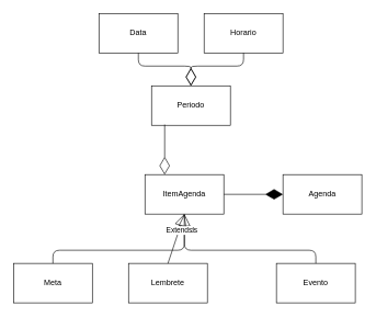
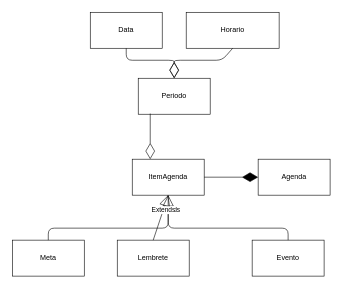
  <mxCell id="0" />
  <mxCell id="1" parent="0" />
  <mxCell id="2" value="Periodo" style="rounded=0;whiteSpace=wrap;html=1;" vertex="1" parent="1"><mxGeometry x="230" y="130" width="120" height="60" as="geometry" /></mxCell>
  <mxCell id="3" value="Data&lt;br&gt;" style="rounded=0;whiteSpace=wrap;html=1;" vertex="1" parent="1"><mxGeometry x="150" y="20" width="120" height="60" as="geometry" /></mxCell>
- <mxCell id="4" value="Horario" style="rounded=0;whiteSpace=wrap;html=1;" vertex="1" parent="1"><mxGeometry x="310" y="20" width="120" height="60" as="geometry" /></mxCell>
+ <mxCell id="4" value="Horario" style="rounded=0;whiteSpace=wrap;html=1;" vertex="1" parent="1"><mxGeometry x="310" y="20" width="155" height="60" as="geometry" /></mxCell>
  <mxCell id="5" value="Agenda" style="rounded=0;whiteSpace=wrap;html=1;" vertex="1" parent="1"><mxGeometry x="430" y="265" width="120" height="60" as="geometry" /></mxCell>
  <mxCell id="6" value="ItemAgenda&lt;br&gt;" style="rounded=0;whiteSpace=wrap;html=1;" vertex="1" parent="1"><mxGeometry x="220" y="265" width="120" height="60" as="geometry" /></mxCell>
  <mxCell id="7" value="Meta" style="rounded=0;whiteSpace=wrap;html=1;" vertex="1" parent="1"><mxGeometry x="20" y="400" width="120" height="60" as="geometry" /></mxCell>
  <mxCell id="8" value="Lembrete" style="rounded=0;whiteSpace=wrap;html=1;" vertex="1" parent="1"><mxGeometry x="195" y="400" width="120" height="60" as="geometry" /></mxCell>
  <mxCell id="9" value="Evento" style="rounded=0;whiteSpace=wrap;html=1;" vertex="1" parent="1"><mxGeometry x="420" y="400" width="120" height="60" as="geometry" /></mxCell>
  <mxCell id="10" value="" style="endArrow=diamondThin;endFill=0;endSize=24;html=1;exitX=0.5;exitY=1;exitDx=0;exitDy=0;entryX=0.5;entryY=0;entryDx=0;entryDy=0;" edge="1" parent="1" source="3" target="2"><mxGeometry width="160" relative="1" as="geometry"><mxPoint x="20" y="480" as="sourcePoint" /><mxPoint x="180" y="480" as="targetPoint" /><Array as="points"><mxPoint x="210" y="100" /><mxPoint x="290" y="100" /></Array></mxGeometry></mxCell>
  <mxCell id="11" value="" style="endArrow=diamondThin;endFill=0;endSize=24;html=1;exitX=0.5;exitY=1;exitDx=0;exitDy=0;entryX=0.5;entryY=0;entryDx=0;entryDy=0;" edge="1" parent="1" source="4" target="2"><mxGeometry width="160" relative="1" as="geometry"><mxPoint x="350" y="110" as="sourcePoint" /><mxPoint x="510" y="110" as="targetPoint" /><Array as="points"><mxPoint x="370" y="100" /><mxPoint x="290" y="100" /></Array></mxGeometry></mxCell>
  <mxCell id="12" value="" style="endArrow=diamondThin;endFill=0;endSize=24;html=1;exitX=0.167;exitY=0.983;exitDx=0;exitDy=0;exitPerimeter=0;entryX=0.25;entryY=0;entryDx=0;entryDy=0;" edge="1" parent="1" source="2" target="6"><mxGeometry width="160" relative="1" as="geometry"><mxPoint x="80" y="220" as="sourcePoint" /><mxPoint x="240" y="220" as="targetPoint" /></mxGeometry></mxCell>
  <mxCell id="13" value="Extends" style="endArrow=none;endSize=16;endFill=0;html=1;exitX=0.5;exitY=0;exitDx=0;exitDy=0;entryX=0.5;entryY=1;entryDx=0;entryDy=0;" edge="1" parent="1" source="7" target="6"><mxGeometry x="0.818" width="160" relative="1" as="geometry"><mxPoint x="-40" y="320" as="sourcePoint" /><mxPoint x="120" y="320" as="targetPoint" /><Array as="points"><mxPoint x="80" y="380" /><mxPoint x="280" y="380" /></Array><mxPoint as="offset" /></mxGeometry></mxCell>
  <mxCell id="14" value="Extends" style="endArrow=block;endSize=16;endFill=0;html=1;exitX=0.5;exitY=0;exitDx=0;exitDy=0;entryX=0.5;entryY=1;entryDx=0;entryDy=0;" edge="1" parent="1" source="9" target="6"><mxGeometry x="0.818" width="160" relative="1" as="geometry"><mxPoint x="330" y="380" as="sourcePoint" /><mxPoint x="490" y="380" as="targetPoint" /><Array as="points"><mxPoint x="480" y="380" /><mxPoint x="280" y="380" /></Array><mxPoint as="offset" /></mxGeometry></mxCell>
  <mxCell id="15" value="Extends" style="endArrow=block;endSize=16;endFill=0;html=1;exitX=0.5;exitY=0;exitDx=0;exitDy=0;entryX=0.5;entryY=1;entryDx=0;entryDy=0;" edge="1" parent="1" source="8" target="6"><mxGeometry x="0.333" width="160" relative="1" as="geometry"><mxPoint x="150" y="530" as="sourcePoint" /><mxPoint x="340" y="340" as="targetPoint" /><mxPoint as="offset" /></mxGeometry></mxCell>
  <mxCell id="16" value="" style="endArrow=diamondThin;endFill=1;endSize=24;html=1;exitX=1;exitY=0.5;exitDx=0;exitDy=0;entryX=0;entryY=0.5;entryDx=0;entryDy=0;" edge="1" parent="1" source="6" target="5"><mxGeometry width="160" relative="1" as="geometry"><mxPoint x="390" y="220" as="sourcePoint" /><mxPoint x="550" y="220" as="targetPoint" /></mxGeometry></mxCell>
